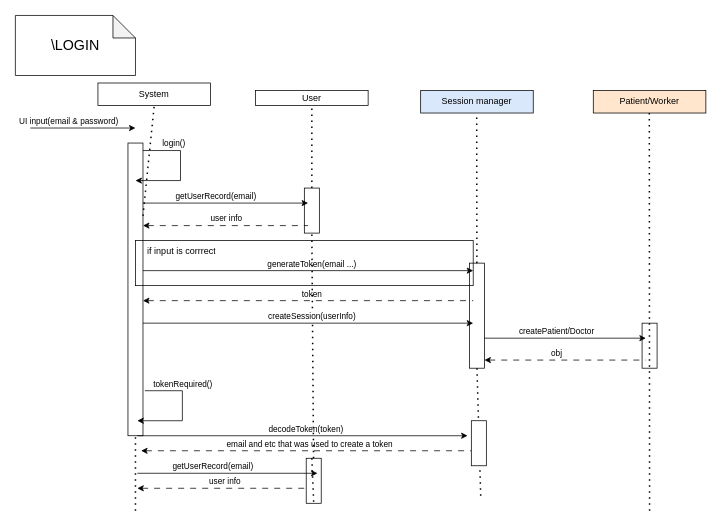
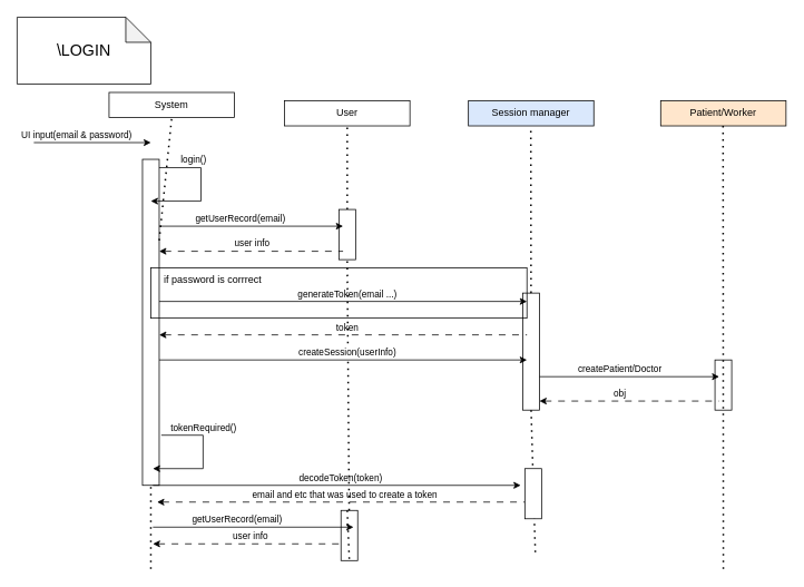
  <mxCell id="0" />
  <mxCell id="1" parent="0" />
  <mxCell id="2" value="" style="rounded=0;whiteSpace=wrap;html=1;" parent="1" vertex="1"><mxGeometry x="855" y="430" width="20" height="60" as="geometry" /></mxCell>
  <mxCell id="3" value="" style="rounded=0;whiteSpace=wrap;html=1;" parent="1" vertex="1"><mxGeometry x="625" y="350" width="20" height="140" as="geometry" /></mxCell>
  <mxCell id="4" value="" style="rounded=0;whiteSpace=wrap;html=1;" parent="1" vertex="1"><mxGeometry x="407.5" y="610" width="20" height="60" as="geometry" /></mxCell>
  <mxCell id="5" value="" style="rounded=0;whiteSpace=wrap;html=1;" parent="1" vertex="1"><mxGeometry x="405" y="250" width="20" height="60" as="geometry" /></mxCell>
  <mxCell id="6" value="" style="rounded=0;whiteSpace=wrap;html=1;" parent="1" vertex="1"><mxGeometry x="170" y="190" width="20" height="390" as="geometry" /></mxCell>
  <mxCell id="7" value="" style="rounded=0;whiteSpace=wrap;html=1;fillColor=none;" parent="1" vertex="1"><mxGeometry x="180" y="320" width="450" height="60" as="geometry" /></mxCell>
  <mxCell id="8" value="System" style="rounded=0;whiteSpace=wrap;html=1;" parent="1" vertex="1"><mxGeometry x="130" y="110" width="150" height="30" as="geometry" /></mxCell>
  <mxCell id="9" value="" style="endArrow=none;dashed=1;html=1;dashPattern=1 3;strokeWidth=2;rounded=0;entryX=0.5;entryY=1;entryDx=0;entryDy=0;" parent="1" source="6" target="8" edge="1"><mxGeometry width="50" height="50" relative="1" as="geometry"><mxPoint x="185" y="610" as="sourcePoint" /><mxPoint x="450" y="290" as="targetPoint" /></mxGeometry></mxCell>
  <mxCell id="10" value="&lt;font style=&quot;font-size: 19px;&quot;&gt;\LOGIN&lt;/font&gt;" style="shape=note;whiteSpace=wrap;html=1;backgroundOutline=1;darkOpacity=0.05;" parent="1" vertex="1"><mxGeometry x="20" y="20" width="160" height="80" as="geometry" /></mxCell>
  <mxCell id="11" value="" style="endArrow=classic;html=1;rounded=0;" parent="1" edge="1"><mxGeometry width="50" height="50" relative="1" as="geometry"><mxPoint x="40" y="170" as="sourcePoint" /><mxPoint x="180" y="170" as="targetPoint" /></mxGeometry></mxCell>
  <mxCell id="12" value="UI input(email &amp;amp; password)" style="edgeLabel;html=1;align=center;verticalAlign=middle;resizable=0;points=[];" parent="11" vertex="1" connectable="0"><mxGeometry x="-0.612" y="-2" relative="1" as="geometry"><mxPoint x="23" y="-12" as="offset" /></mxGeometry></mxCell>
  <mxCell id="13" value="" style="endArrow=classic;html=1;rounded=0;" parent="1" edge="1"><mxGeometry width="50" height="50" relative="1" as="geometry"><mxPoint x="190" y="200" as="sourcePoint" /><mxPoint x="180" y="240" as="targetPoint" /><Array as="points"><mxPoint x="240" y="200" /><mxPoint x="240" y="240" /></Array></mxGeometry></mxCell>
  <mxCell id="14" value="login()" style="edgeLabel;html=1;align=center;verticalAlign=middle;resizable=0;points=[];" parent="13" vertex="1" connectable="0"><mxGeometry x="-0.612" y="-2" relative="1" as="geometry"><mxPoint x="11" y="-12" as="offset" /></mxGeometry></mxCell>
- <mxCell id="15" value="User" style="rounded=0;whiteSpace=wrap;html=1;" parent="1" vertex="1"><mxGeometry x="340" y="120" width="150" height="20" as="geometry" /></mxCell>
+ <mxCell id="15" value="User" style="rounded=0;whiteSpace=wrap;html=1;" parent="1" vertex="1"><mxGeometry x="340" y="120" width="150" height="30" as="geometry" /></mxCell>
  <mxCell id="16" value="" style="endArrow=none;dashed=1;html=1;dashPattern=1 3;strokeWidth=2;rounded=0;entryX=0.5;entryY=1;entryDx=0;entryDy=0;" parent="1" source="5" target="15" edge="1"><mxGeometry width="50" height="50" relative="1" as="geometry"><mxPoint x="415" y="610" as="sourcePoint" /><mxPoint x="680" y="290" as="targetPoint" /></mxGeometry></mxCell>
  <mxCell id="17" value="" style="endArrow=classic;html=1;rounded=0;" parent="1" edge="1"><mxGeometry width="50" height="50" relative="1" as="geometry"><mxPoint x="190" y="270" as="sourcePoint" /><mxPoint x="410" y="270" as="targetPoint" /></mxGeometry></mxCell>
  <mxCell id="18" value="getUserRecord(email)" style="edgeLabel;html=1;align=center;verticalAlign=middle;resizable=0;points=[];" parent="17" vertex="1" connectable="0"><mxGeometry x="-0.612" y="-2" relative="1" as="geometry"><mxPoint x="53" y="-12" as="offset" /></mxGeometry></mxCell>
  <mxCell id="19" value="" style="endArrow=none;html=1;rounded=0;dashed=1;dashPattern=8 8;startArrow=classic;startFill=1;endFill=0;" parent="1" edge="1"><mxGeometry width="50" height="50" relative="1" as="geometry"><mxPoint x="190" y="300" as="sourcePoint" /><mxPoint x="410" y="300" as="targetPoint" /></mxGeometry></mxCell>
  <mxCell id="20" value="user info" style="edgeLabel;html=1;align=center;verticalAlign=middle;resizable=0;points=[];" parent="19" vertex="1" connectable="0"><mxGeometry x="0.297" y="2" relative="1" as="geometry"><mxPoint x="-33" y="-8" as="offset" /></mxGeometry></mxCell>
  <mxCell id="21" value="Session manager" style="rounded=0;whiteSpace=wrap;html=1;fillColor=#dae8fc;" parent="1" vertex="1"><mxGeometry x="560" y="120" width="150" height="30" as="geometry" /></mxCell>
  <mxCell id="22" value="" style="endArrow=none;dashed=1;html=1;dashPattern=1 3;strokeWidth=2;rounded=0;entryX=0.5;entryY=1;entryDx=0;entryDy=0;" parent="1" source="3" edge="1"><mxGeometry width="50" height="50" relative="1" as="geometry"><mxPoint x="634.66" y="610" as="sourcePoint" /><mxPoint x="634.66" y="150" as="targetPoint" /></mxGeometry></mxCell>
  <mxCell id="23" value="" style="endArrow=classic;html=1;rounded=0;" parent="1" edge="1"><mxGeometry width="50" height="50" relative="1" as="geometry"><mxPoint x="190" y="360" as="sourcePoint" /><mxPoint x="630" y="360" as="targetPoint" /></mxGeometry></mxCell>
  <mxCell id="24" value="generateToken(email ...)" style="edgeLabel;html=1;align=center;verticalAlign=middle;resizable=0;points=[];" parent="23" vertex="1" connectable="0"><mxGeometry x="-0.612" y="-2" relative="1" as="geometry"><mxPoint x="139" y="-12" as="offset" /></mxGeometry></mxCell>
- <mxCell id="25" value="if input is corrrect" style="text;strokeColor=none;fillColor=none;align=left;verticalAlign=middle;spacingLeft=4;spacingRight=4;overflow=hidden;points=[[0,0.5],[1,0.5]];portConstraint=eastwest;rotatable=0;whiteSpace=wrap;html=1;" parent="1" vertex="1"><mxGeometry x="190" y="320" width="160" height="30" as="geometry" /></mxCell>
+ <mxCell id="25" value="if password is corrrect" style="text;strokeColor=none;fillColor=none;align=left;verticalAlign=middle;spacingLeft=4;spacingRight=4;overflow=hidden;points=[[0,0.5],[1,0.5]];portConstraint=eastwest;rotatable=0;whiteSpace=wrap;html=1;" parent="1" vertex="1"><mxGeometry x="190" y="320" width="160" height="30" as="geometry" /></mxCell>
  <mxCell id="26" value="" style="endArrow=none;html=1;rounded=0;startArrow=classic;startFill=1;endFill=0;dashed=1;dashPattern=8 8;" parent="1" edge="1"><mxGeometry width="50" height="50" relative="1" as="geometry"><mxPoint x="190" y="400" as="sourcePoint" /><mxPoint x="630" y="400" as="targetPoint" /></mxGeometry></mxCell>
  <mxCell id="27" value="token" style="edgeLabel;html=1;align=center;verticalAlign=middle;resizable=0;points=[];" parent="26" vertex="1" connectable="0"><mxGeometry x="-0.612" y="-2" relative="1" as="geometry"><mxPoint x="139" y="-12" as="offset" /></mxGeometry></mxCell>
  <mxCell id="28" value="" style="endArrow=classic;html=1;rounded=0;" parent="1" edge="1"><mxGeometry width="50" height="50" relative="1" as="geometry"><mxPoint x="192.5" y="520" as="sourcePoint" /><mxPoint x="182.5" y="560" as="targetPoint" /><Array as="points"><mxPoint x="242.5" y="520" /><mxPoint x="242.5" y="560" /></Array></mxGeometry></mxCell>
  <mxCell id="29" value="tokenRequired()" style="edgeLabel;html=1;align=center;verticalAlign=middle;resizable=0;points=[];" parent="28" vertex="1" connectable="0"><mxGeometry x="-0.612" y="-2" relative="1" as="geometry"><mxPoint x="21" y="-12" as="offset" /></mxGeometry></mxCell>
  <mxCell id="30" value="" style="endArrow=classic;html=1;rounded=0;" parent="1" edge="1"><mxGeometry width="50" height="50" relative="1" as="geometry"><mxPoint x="182.5" y="580" as="sourcePoint" /><mxPoint x="622.5" y="580" as="targetPoint" /></mxGeometry></mxCell>
  <mxCell id="31" value="decodeToken(token)" style="edgeLabel;html=1;align=center;verticalAlign=middle;resizable=0;points=[];" parent="30" vertex="1" connectable="0"><mxGeometry x="-0.612" y="-2" relative="1" as="geometry"><mxPoint x="139" y="-12" as="offset" /></mxGeometry></mxCell>
  <mxCell id="32" value="" style="endArrow=classic;html=1;rounded=0;" parent="1" edge="1"><mxGeometry width="50" height="50" relative="1" as="geometry"><mxPoint x="182.5" y="630" as="sourcePoint" /><mxPoint x="422.5" y="630" as="targetPoint" /></mxGeometry></mxCell>
  <mxCell id="33" value="getUserRecord(email)" style="edgeLabel;html=1;align=center;verticalAlign=middle;resizable=0;points=[];" parent="32" vertex="1" connectable="0"><mxGeometry x="-0.612" y="-2" relative="1" as="geometry"><mxPoint x="53" y="-12" as="offset" /></mxGeometry></mxCell>
  <mxCell id="34" value="" style="endArrow=none;html=1;rounded=0;startArrow=classic;startFill=1;endFill=0;dashed=1;dashPattern=8 8;" parent="1" edge="1"><mxGeometry width="50" height="50" relative="1" as="geometry"><mxPoint x="187.5" y="600" as="sourcePoint" /><mxPoint x="627.5" y="600" as="targetPoint" /></mxGeometry></mxCell>
  <mxCell id="35" value="email and etc that was used to create a token" style="edgeLabel;html=1;align=center;verticalAlign=middle;resizable=0;points=[];" parent="34" vertex="1" connectable="0"><mxGeometry x="-0.612" y="-2" relative="1" as="geometry"><mxPoint x="139" y="-12" as="offset" /></mxGeometry></mxCell>
  <mxCell id="36" value="" style="endArrow=none;html=1;rounded=0;dashed=1;dashPattern=8 8;startArrow=classic;startFill=1;endFill=0;" parent="1" edge="1"><mxGeometry width="50" height="50" relative="1" as="geometry"><mxPoint x="182.5" y="650" as="sourcePoint" /><mxPoint x="412.5" y="650" as="targetPoint" /></mxGeometry></mxCell>
  <mxCell id="37" value="user info" style="edgeLabel;html=1;align=center;verticalAlign=middle;resizable=0;points=[];" parent="36" vertex="1" connectable="0"><mxGeometry x="0.297" y="2" relative="1" as="geometry"><mxPoint x="-33" y="-8" as="offset" /></mxGeometry></mxCell>
  <mxCell id="38" value="" style="endArrow=none;dashed=1;html=1;dashPattern=1 3;strokeWidth=2;rounded=0;entryX=0.5;entryY=1;entryDx=0;entryDy=0;" parent="1" target="6" edge="1"><mxGeometry width="50" height="50" relative="1" as="geometry"><mxPoint x="180" y="680" as="sourcePoint" /><mxPoint x="185" y="150" as="targetPoint" /></mxGeometry></mxCell>
  <mxCell id="39" value="" style="endArrow=none;dashed=1;html=1;dashPattern=1 3;strokeWidth=2;rounded=0;entryX=0.5;entryY=1;entryDx=0;entryDy=0;" parent="1" source="4" target="5" edge="1"><mxGeometry width="50" height="50" relative="1" as="geometry"><mxPoint x="415" y="610" as="sourcePoint" /><mxPoint x="415" y="150" as="targetPoint" /></mxGeometry></mxCell>
  <mxCell id="40" value="" style="endArrow=none;dashed=1;html=1;dashPattern=1 3;strokeWidth=2;rounded=0;entryX=0.5;entryY=1;entryDx=0;entryDy=0;" parent="1" target="4" edge="1"><mxGeometry width="50" height="50" relative="1" as="geometry"><mxPoint x="415" y="610" as="sourcePoint" /><mxPoint x="415" y="310" as="targetPoint" /></mxGeometry></mxCell>
  <mxCell id="41" value="" style="endArrow=none;dashed=1;html=1;dashPattern=1 3;strokeWidth=2;rounded=0;entryX=0.5;entryY=1;entryDx=0;entryDy=0;" parent="1" target="3" edge="1"><mxGeometry width="50" height="50" relative="1" as="geometry"><mxPoint x="640" y="660" as="sourcePoint" /><mxPoint x="634.66" y="150" as="targetPoint" /></mxGeometry></mxCell>
  <mxCell id="42" value="" style="rounded=0;whiteSpace=wrap;html=1;" parent="1" vertex="1"><mxGeometry x="627.5" y="560" width="20" height="60" as="geometry" /></mxCell>
  <mxCell id="43" value="" style="endArrow=classic;html=1;rounded=0;" parent="1" edge="1"><mxGeometry width="50" height="50" relative="1" as="geometry"><mxPoint x="190" y="430" as="sourcePoint" /><mxPoint x="630" y="430" as="targetPoint" /></mxGeometry></mxCell>
  <mxCell id="44" value="createSession(userInfo)" style="edgeLabel;html=1;align=center;verticalAlign=middle;resizable=0;points=[];" parent="43" vertex="1" connectable="0"><mxGeometry x="-0.612" y="-2" relative="1" as="geometry"><mxPoint x="139" y="-12" as="offset" /></mxGeometry></mxCell>
  <mxCell id="45" value="Patient/Worker" style="rounded=0;whiteSpace=wrap;html=1;fillColor=#ffe6cc;" parent="1" vertex="1"><mxGeometry x="790" y="120" width="150" height="30" as="geometry" /></mxCell>
  <mxCell id="46" value="" style="endArrow=none;dashed=1;html=1;dashPattern=1 3;strokeWidth=2;rounded=0;entryX=0.5;entryY=1;entryDx=0;entryDy=0;" parent="1" edge="1"><mxGeometry width="50" height="50" relative="1" as="geometry"><mxPoint x="865" y="680" as="sourcePoint" /><mxPoint x="864.66" y="150" as="targetPoint" /></mxGeometry></mxCell>
  <mxCell id="47" value="" style="endArrow=classic;html=1;rounded=0;" parent="1" edge="1"><mxGeometry width="50" height="50" relative="1" as="geometry"><mxPoint x="645" y="450" as="sourcePoint" /><mxPoint x="860" y="450" as="targetPoint" /></mxGeometry></mxCell>
  <mxCell id="48" value="createPatient/Doctor" style="edgeLabel;html=1;align=center;verticalAlign=middle;resizable=0;points=[];" parent="47" vertex="1" connectable="0"><mxGeometry x="-0.612" y="-2" relative="1" as="geometry"><mxPoint x="53" y="-12" as="offset" /></mxGeometry></mxCell>
  <mxCell id="49" value="" style="endArrow=none;html=1;rounded=0;startArrow=classic;startFill=1;endFill=0;dashed=1;dashPattern=8 8;" parent="1" edge="1"><mxGeometry width="50" height="50" relative="1" as="geometry"><mxPoint x="645" y="479.17" as="sourcePoint" /><mxPoint x="860" y="479.17" as="targetPoint" /></mxGeometry></mxCell>
  <mxCell id="50" value="obj" style="edgeLabel;html=1;align=center;verticalAlign=middle;resizable=0;points=[];" parent="49" vertex="1" connectable="0"><mxGeometry x="-0.612" y="-2" relative="1" as="geometry"><mxPoint x="53" y="-12" as="offset" /></mxGeometry></mxCell>
